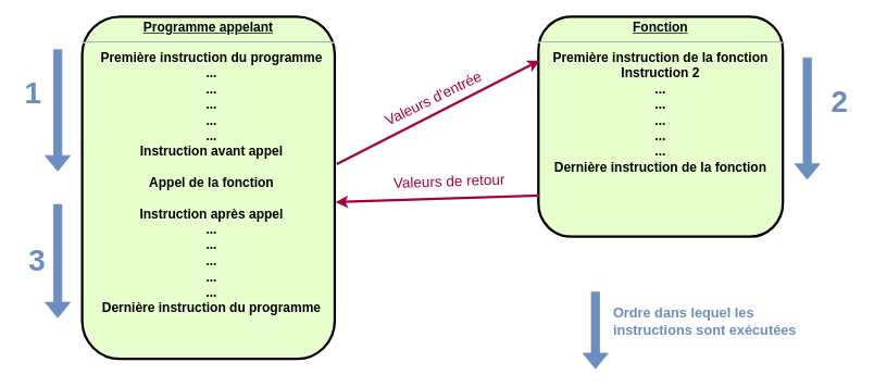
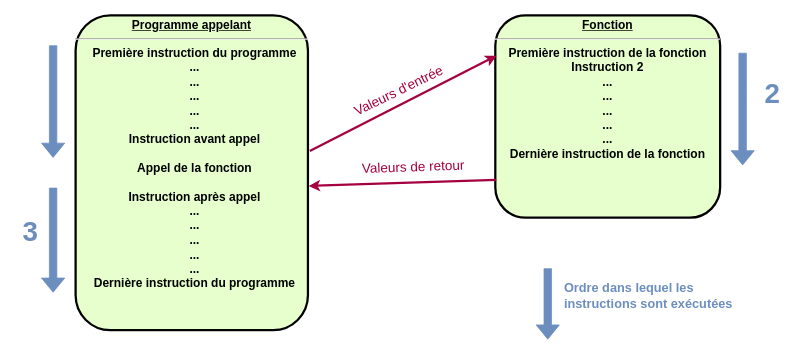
  <mxCell id="0" />
  <mxCell id="1" parent="0" />
  <mxCell id="2" value="&lt;p style=&quot;margin: 4px 0px 0px ; text-align: center ; text-decoration: underline ; font-size: 16px&quot;&gt;&lt;font style=&quot;font-size: 16px&quot;&gt;&lt;strong&gt;Programme appelant&lt;br&gt;&lt;/strong&gt;&lt;/font&gt;&lt;/p&gt;&lt;hr style=&quot;font-size: 16px&quot;&gt;&lt;p style=&quot;margin: 0px 0px 0px 8px ; font-size: 16px&quot;&gt;&lt;font style=&quot;font-size: 16px&quot;&gt;Première instruction du programme&lt;/font&gt;&lt;/p&gt;&lt;p style=&quot;margin: 0px 0px 0px 8px ; font-size: 16px&quot;&gt;&lt;font style=&quot;font-size: 16px&quot;&gt;...&lt;/font&gt;&lt;/p&gt;&lt;p style=&quot;margin: 0px 0px 0px 8px ; font-size: 16px&quot;&gt;&lt;font style=&quot;font-size: 16px&quot;&gt;...&lt;/font&gt;&lt;/p&gt;&lt;p style=&quot;margin: 0px 0px 0px 8px ; font-size: 16px&quot;&gt;&lt;font style=&quot;font-size: 16px&quot;&gt;...&lt;/font&gt;&lt;/p&gt;&lt;p style=&quot;margin: 0px 0px 0px 8px ; font-size: 16px&quot;&gt;&lt;font style=&quot;font-size: 16px&quot;&gt;...&lt;/font&gt;&lt;/p&gt;&lt;p style=&quot;margin: 0px 0px 0px 8px ; font-size: 16px&quot;&gt;&lt;font style=&quot;font-size: 16px&quot;&gt;...&lt;/font&gt;&lt;/p&gt;&lt;p style=&quot;margin: 0px 0px 0px 8px ; font-size: 16px&quot;&gt;&lt;font style=&quot;font-size: 16px&quot;&gt;Instruction avant appel&lt;br&gt;&lt;/font&gt;&lt;/p&gt;&lt;p style=&quot;margin: 0px 0px 0px 8px ; font-size: 16px&quot;&gt;&lt;font style=&quot;font-size: 16px&quot;&gt;&lt;br&gt;&lt;/font&gt;&lt;/p&gt;&lt;p style=&quot;margin: 0px 0px 0px 8px ; font-size: 16px&quot;&gt;&lt;font style=&quot;font-size: 16px&quot;&gt;Appel de la fonction&lt;/font&gt;&lt;/p&gt;&lt;p style=&quot;margin: 0px 0px 0px 8px ; font-size: 16px&quot;&gt;&lt;font style=&quot;font-size: 16px&quot;&gt;&lt;br&gt;&lt;/font&gt;&lt;/p&gt;&lt;p style=&quot;margin: 0px 0px 0px 8px ; font-size: 16px&quot;&gt;&lt;font style=&quot;font-size: 16px&quot;&gt;Instruction après appel&lt;br&gt;&lt;/font&gt;&lt;/p&gt;&lt;p style=&quot;margin: 0px 0px 0px 8px ; font-size: 16px&quot;&gt;&lt;font style=&quot;font-size: 16px&quot;&gt;...&lt;/font&gt;&lt;/p&gt;&lt;p style=&quot;margin: 0px 0px 0px 8px ; font-size: 16px&quot;&gt;&lt;font style=&quot;font-size: 16px&quot;&gt;...&lt;/font&gt;&lt;br&gt;&lt;font style=&quot;font-size: 16px&quot;&gt;&lt;font style=&quot;font-size: 16px&quot;&gt;...&lt;/font&gt;&lt;/font&gt;&lt;br&gt;&lt;font style=&quot;font-size: 16px&quot;&gt;&lt;font style=&quot;font-size: 16px&quot;&gt;&lt;font style=&quot;font-size: 16px&quot;&gt;...&lt;/font&gt;&lt;/font&gt;&lt;/font&gt;&lt;/p&gt;&lt;p style=&quot;margin: 0px 0px 0px 8px ; font-size: 16px&quot;&gt;&lt;font style=&quot;font-size: 16px&quot;&gt;&lt;font style=&quot;font-size: 16px&quot;&gt;&lt;font style=&quot;font-size: 16px&quot;&gt;...&lt;br&gt;&lt;/font&gt;&lt;/font&gt;&lt;/font&gt;&lt;/p&gt;&lt;p style=&quot;margin: 0px 0px 0px 8px ; font-size: 16px&quot;&gt;&lt;font style=&quot;font-size: 16px&quot;&gt;Dernière instruction du programme&lt;br&gt;&lt;/font&gt;&lt;/p&gt;&lt;p style=&quot;margin: 0px 0px 0px 8px ; font-size: 16px&quot;&gt;&lt;font style=&quot;font-size: 16px&quot;&gt;&lt;br&gt;&lt;/font&gt;&lt;/p&gt;" style="verticalAlign=middle;align=center;overflow=fill;fontSize=12;fontFamily=Helvetica;html=1;rounded=1;fontStyle=1;strokeWidth=3;fillColor=#E6FFCC" parent="1" vertex="1"><mxGeometry x="100" y="20" width="310" height="420" as="geometry" /></mxCell>
  <mxCell id="3" value="&lt;p style=&quot;margin: 4px 0px 0px ; text-align: center ; text-decoration: underline ; font-size: 16px&quot;&gt;&lt;font style=&quot;font-size: 16px&quot;&gt;&lt;strong&gt;Fonction&lt;br&gt;&lt;/strong&gt;&lt;/font&gt;&lt;/p&gt;&lt;hr style=&quot;font-size: 16px&quot;&gt;&lt;div style=&quot;font-size: 16px&quot;&gt;&lt;font style=&quot;font-size: 16px&quot;&gt;Première instruction de la fonction&lt;br&gt;&lt;/font&gt;&lt;/div&gt;&lt;div style=&quot;font-size: 16px&quot;&gt;&lt;font style=&quot;font-size: 16px&quot;&gt;Instruction 2&lt;/font&gt;&lt;/div&gt;&lt;div style=&quot;font-size: 16px&quot;&gt;&lt;font style=&quot;font-size: 16px&quot;&gt;...&lt;/font&gt;&lt;/div&gt;&lt;div style=&quot;font-size: 16px&quot;&gt;&lt;font style=&quot;font-size: 16px&quot;&gt;...&lt;/font&gt;&lt;/div&gt;&lt;div style=&quot;font-size: 16px&quot;&gt;&lt;font style=&quot;font-size: 16px&quot;&gt;...&lt;/font&gt;&lt;/div&gt;&lt;div style=&quot;font-size: 16px&quot;&gt;&lt;font style=&quot;font-size: 16px&quot;&gt;...&lt;/font&gt;&lt;/div&gt;&lt;div style=&quot;font-size: 16px&quot;&gt;&lt;font style=&quot;font-size: 16px&quot;&gt;...&lt;/font&gt;&lt;/div&gt;&lt;div style=&quot;font-size: 16px&quot;&gt;&lt;font style=&quot;font-size: 16px&quot;&gt;Dernière instruction de la fonction&lt;br&gt;&lt;/font&gt;&lt;/div&gt;" style="verticalAlign=middle;align=center;overflow=fill;fontSize=12;fontFamily=Helvetica;html=1;rounded=1;fontStyle=1;strokeWidth=3;fillColor=#E6FFCC" vertex="1" parent="1"><mxGeometry x="660" y="20" width="300" height="270" as="geometry" /></mxCell>
  <mxCell id="4" style="edgeStyle=orthogonalEdgeStyle;rounded=0;orthogonalLoop=1;jettySize=auto;html=1;exitX=0.5;exitY=1;exitDx=0;exitDy=0;" edge="1" parent="1" source="2" target="2"><mxGeometry relative="1" as="geometry" /></mxCell>
  <mxCell id="5" value="" style="endArrow=classic;html=1;exitX=1.008;exitY=0.431;exitDx=0;exitDy=0;exitPerimeter=0;entryX=0.006;entryY=0.199;entryDx=0;entryDy=0;entryPerimeter=0;fillColor=#d80073;strokeColor=#A50040;strokeWidth=3;" edge="1" parent="1" source="2" target="3"><mxGeometry width="50" height="50" relative="1" as="geometry"><mxPoint x="630" y="195" as="sourcePoint" /><mxPoint x="680" y="145" as="targetPoint" /></mxGeometry></mxCell>
  <mxCell id="6" value="&lt;div&gt;Valeurs d'entrée&lt;/div&gt;&lt;div style=&quot;font-size: 18px&quot;&gt;&lt;br style=&quot;font-size: 18px&quot;&gt;&lt;/div&gt;" style="text;html=1;resizable=0;points=[];autosize=1;align=left;verticalAlign=top;spacingTop=-4;rotation=334;fontSize=18;fillColor=none;strokeColor=none;fontColor=#A50040;" vertex="1" parent="1"><mxGeometry x="470" y="105" width="140" height="50" as="geometry" /></mxCell>
  <mxCell id="7" value="" style="endArrow=classic;html=1;exitX=0.004;exitY=0.813;exitDx=0;exitDy=0;exitPerimeter=0;entryX=1.003;entryY=0.542;entryDx=0;entryDy=0;entryPerimeter=0;fillColor=#d80073;strokeColor=#A50040;strokeWidth=3;" edge="1" parent="1" source="3" target="2"><mxGeometry width="50" height="50" relative="1" as="geometry"><mxPoint x="600" y="220" as="sourcePoint" /><mxPoint x="579" y="128" as="targetPoint" /></mxGeometry></mxCell>
  <mxCell id="8" value="&lt;div style=&quot;font-size: 18px;&quot;&gt;Valeurs de retour&lt;/div&gt;" style="text;html=1;resizable=0;points=[];autosize=1;align=left;verticalAlign=top;spacingTop=-4;rotation=358;fontSize=18;fontColor=#A50040;" vertex="1" parent="1"><mxGeometry x="480" y="210" width="110" height="20" as="geometry" /></mxCell>
  <mxCell id="9" value="" style="shape=flexArrow;endArrow=classic;html=1;fillColor=#6C8EBF;strokeColor=#6c8ebf;" edge="1" parent="1"><mxGeometry width="50" height="50" relative="1" as="geometry"><mxPoint x="70" y="60" as="sourcePoint" /><mxPoint x="70" y="210" as="targetPoint" /></mxGeometry></mxCell>
  <mxCell id="10" value="" style="shape=flexArrow;endArrow=classic;html=1;fillColor=#6C8EBF;strokeColor=#6c8ebf;" edge="1" parent="1"><mxGeometry width="50" height="50" relative="1" as="geometry"><mxPoint x="990" y="70" as="sourcePoint" /><mxPoint x="990" y="220" as="targetPoint" /></mxGeometry></mxCell>
  <mxCell id="11" style="edgeStyle=orthogonalEdgeStyle;rounded=0;orthogonalLoop=1;jettySize=auto;html=1;exitX=0.5;exitY=1;exitDx=0;exitDy=0;fillColor=#6C8EBF;" edge="1" parent="1" source="2" target="2"><mxGeometry relative="1" as="geometry" /></mxCell>
  <mxCell id="12" value="" style="shape=flexArrow;endArrow=classic;html=1;fillColor=#6C8EBF;strokeColor=#6c8ebf;" edge="1" parent="1"><mxGeometry width="50" height="50" relative="1" as="geometry"><mxPoint x="70" y="250" as="sourcePoint" /><mxPoint x="70" y="390" as="targetPoint" /></mxGeometry></mxCell>
- <mxCell id="13" value="1" style="text;html=1;strokeColor=none;fillColor=none;align=center;verticalAlign=middle;whiteSpace=wrap;rounded=0;fontSize=37;fontStyle=1;fontColor=#6C8EBF;" vertex="1" parent="1"><mxGeometry x="20" y="105" width="40" height="20" as="geometry" /></mxCell>
  <mxCell id="14" value="&lt;div&gt;2&lt;/div&gt;" style="text;html=1;strokeColor=none;fillColor=none;align=center;verticalAlign=middle;whiteSpace=wrap;rounded=0;fontSize=37;fontStyle=1;fontColor=#6C8EBF;" vertex="1" parent="1"><mxGeometry x="1010" y="115" width="40" height="20" as="geometry" /></mxCell>
- <mxCell id="15" value="3" style="text;html=1;strokeColor=none;fillColor=none;align=center;verticalAlign=middle;whiteSpace=wrap;rounded=0;fontSize=37;fontStyle=1;fontColor=#6C8EBF;" vertex="1" parent="1"><mxGeometry x="25" y="310" width="40" height="20" as="geometry" /></mxCell>
+ <mxCell id="15" value="3" style="text;html=1;strokeColor=none;fillColor=none;align=center;verticalAlign=middle;whiteSpace=wrap;rounded=0;fontSize=37;fontStyle=1;fontColor=#6C8EBF;" vertex="1" parent="1"><mxGeometry x="20" y="300" width="40" height="20" as="geometry" /></mxCell>
  <mxCell id="16" value="" style="shape=flexArrow;endArrow=classic;html=1;fillColor=#6C8EBF;strokeColor=#6c8ebf;" edge="1" parent="1"><mxGeometry width="50" height="50" relative="1" as="geometry"><mxPoint x="730" y="357.5" as="sourcePoint" /><mxPoint x="730" y="452.5" as="targetPoint" /></mxGeometry></mxCell>
  <mxCell id="17" value="Ordre dans lequel les instructions sont exécutées" style="text;html=1;strokeColor=none;fillColor=none;align=left;verticalAlign=middle;whiteSpace=wrap;rounded=0;fontSize=17;fontStyle=1;fontColor=#6C8EBF;labelPosition=center;verticalLabelPosition=middle;" vertex="1" parent="1"><mxGeometry x="750" y="385" width="260" height="20" as="geometry" /></mxCell>
